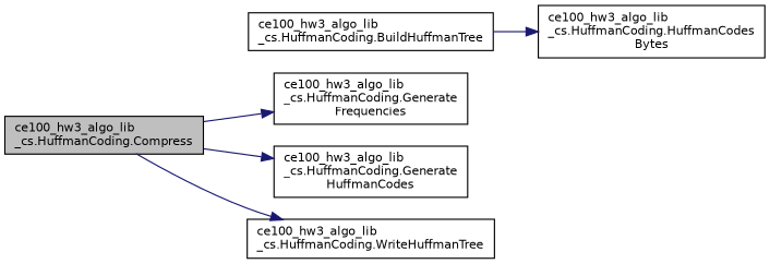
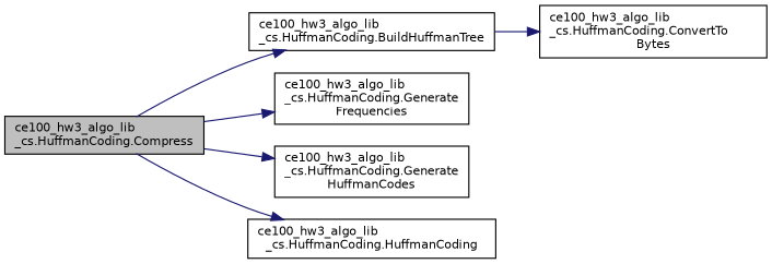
  digraph {
    rankdir=LR
    node [color=black fillcolor=white fontname=Helvetica fontsize=10 shape=record style=filled]
    edge [color=midnightblue fontname=Helvetica fontsize=10 labelfontname=Helvetica labelfontsize=10 style=solid]
    n1 [fillcolor=grey75 fontcolor=black height=0.2 label="ce100_hw3_algo_lib\l_cs.HuffmanCoding.Compress" width=0.4]
    n2 [height=0.2 label="ce100_hw3_algo_lib\l_cs.HuffmanCoding.BuildHuffmanTree" width=0.4]
    n3 [height=0.2 label="ce100_hw3_algo_lib\l_cs.HuffmanCoding.Generate\lFrequencies" width=0.4]
    n4 [height=0.2 label="ce100_hw3_algo_lib\l_cs.HuffmanCoding.Generate\lHuffmanCodes" width=0.4]
-   n5 [height=0.2 label="ce100_hw3_algo_lib\l_cs.HuffmanCoding.WriteHuffmanTree" width=0.4]
-   n6 [height=0.2 label="ce100_hw3_algo_lib\l_cs.HuffmanCoding.HuffmanCodes\lBytes" width=0.4]
+   n5 [height=0.2 label="ce100_hw3_algo_lib\l_cs.HuffmanCoding.HuffmanCoding" width=0.4]
+   n6 [height=0.2 label="ce100_hw3_algo_lib\l_cs.HuffmanCoding.ConvertTo\lBytes" width=0.4]
+   n1 -> n2
    n1 -> n3
    n1 -> n4
    n1 -> n5
    n2 -> n6
  }
